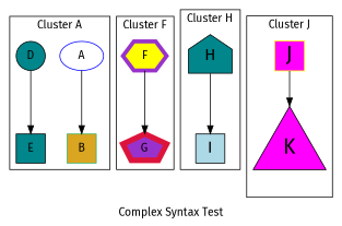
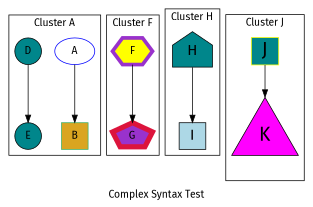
  strict digraph {
    fontname="Fira Sans"
    label="Complex Syntax Test"
    rankdir=TB
    node [fontname="Fira Sans" fillcolor=turquoise4 shape=square style=filled]
    edge [fontname="Fira Sans"]
    A [color=blue fillcolor="" shape="" style=""]
    B [color=mediumseagreen fillcolor=goldenrod]
    D [shape=circle]
-   E
+   E [shape=circle]
    F [color=darkorchid fillcolor=yellow penwidth=5 shape=hexagon]
    G [color=crimson fillcolor=darkorchid penwidth=7 shape=pentagon]
    H [fontsize=20 shape=house]
    I [fillcolor=lightblue fontsize=20]
-   J [color=yellow fillcolor=magenta fontsize=26]
+   J [color=yellow fontsize=26]
    K [fillcolor=magenta fontsize=26 shape=triangle]
    subgraph cluster_1 {
      label="Cluster A"
      A
      B
      D
      E
    }
    subgraph cluster_2 {
      label="Cluster F"
      F
      G
    }
    subgraph cluster_3 {
      label="Cluster J"
      J
      K
    }
    subgraph cluster_4 {
      label="Cluster H"
      H
      I
    }
    A -> B
    D -> E
    F -> G
    H -> I
    J -> K
  }
